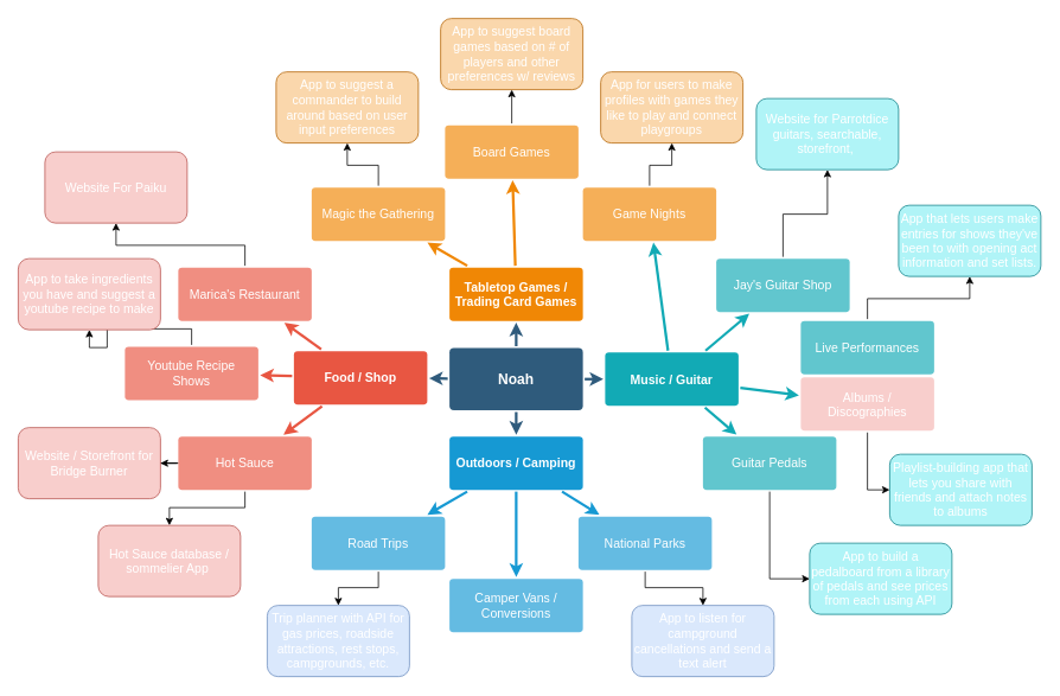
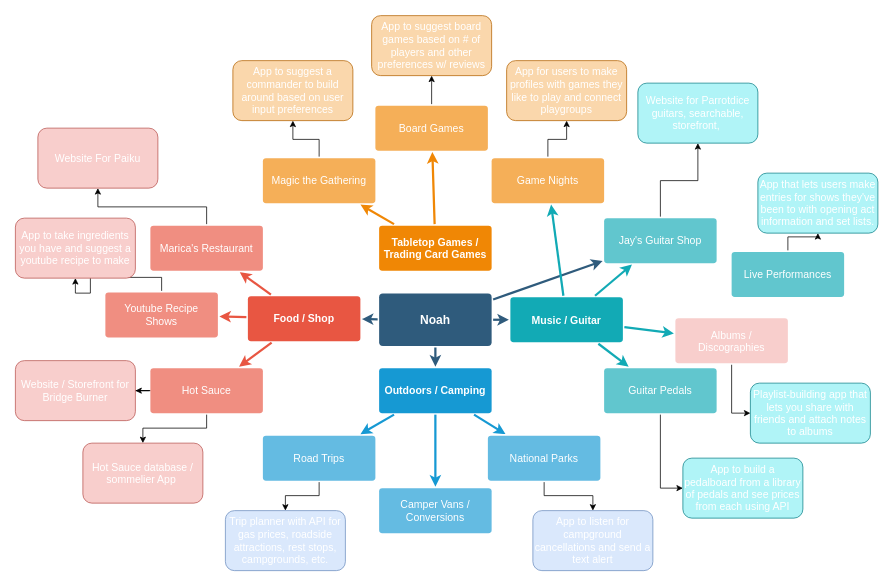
  <mxCell id="0" />
  <mxCell id="1" parent="0" />
- <mxCell id="2" value="" style="edgeStyle=none;rounded=0;jumpStyle=none;html=1;shadow=0;labelBackgroundColor=none;startArrow=none;startFill=0;endArrow=classic;endFill=1;jettySize=auto;orthogonalLoop=1;strokeColor=#2F5B7C;strokeWidth=3;fontFamily=Helvetica;fontSize=16;fontColor=#23445D;spacing=5;" parent="1" source="6" target="27" edge="1"><mxGeometry relative="1" as="geometry" /></mxCell>
+ <mxCell id="2" value="" style="edgeStyle=none;rounded=0;jumpStyle=none;html=1;shadow=0;labelBackgroundColor=none;startArrow=none;startFill=0;endArrow=classic;endFill=1;jettySize=auto;orthogonalLoop=1;strokeColor=#2F5B7C;strokeWidth=3;fontFamily=Helvetica;fontSize=16;fontColor=#23445D;spacing=5;" parent="1" source="6" target="47" edge="1"><mxGeometry relative="1" as="geometry" /></mxCell>
  <mxCell id="3" value="" style="edgeStyle=none;rounded=0;jumpStyle=none;html=1;shadow=0;labelBackgroundColor=none;startArrow=none;startFill=0;endArrow=classic;endFill=1;jettySize=auto;orthogonalLoop=1;strokeColor=#2F5B7C;strokeWidth=3;fontFamily=Helvetica;fontSize=16;fontColor=#23445D;spacing=5;" parent="1" source="6" target="36" edge="1"><mxGeometry relative="1" as="geometry" /></mxCell>
  <mxCell id="4" value="" style="edgeStyle=none;rounded=0;jumpStyle=none;html=1;shadow=0;labelBackgroundColor=none;startArrow=none;startFill=0;endArrow=classic;endFill=1;jettySize=auto;orthogonalLoop=1;strokeColor=#2F5B7C;strokeWidth=3;fontFamily=Helvetica;fontSize=16;fontColor=#23445D;spacing=5;" parent="1" source="6" target="21" edge="1"><mxGeometry relative="1" as="geometry" /></mxCell>
  <mxCell id="5" value="" style="edgeStyle=none;rounded=0;jumpStyle=none;html=1;shadow=0;labelBackgroundColor=none;startArrow=none;startFill=0;endArrow=classic;endFill=1;jettySize=auto;orthogonalLoop=1;strokeColor=#2F5B7C;strokeWidth=3;fontFamily=Helvetica;fontSize=16;fontColor=#23445D;spacing=5;" parent="1" source="6" target="10" edge="1"><mxGeometry relative="1" as="geometry" /></mxCell>
  <mxCell id="6" value="Noah" style="rounded=1;whiteSpace=wrap;html=1;shadow=0;labelBackgroundColor=none;strokeColor=none;strokeWidth=3;fillColor=#2F5B7C;fontFamily=Helvetica;fontSize=16;fontColor=#FFFFFF;align=center;fontStyle=1;spacing=5;arcSize=7;perimeterSpacing=2;" parent="1" vertex="1"><mxGeometry x="505" y="390.5" width="150" height="70" as="geometry" /></mxCell>
  <mxCell id="7" value="" style="edgeStyle=none;rounded=1;jumpStyle=none;html=1;shadow=0;labelBackgroundColor=none;startArrow=none;startFill=0;jettySize=auto;orthogonalLoop=1;strokeColor=#E85642;strokeWidth=3;fontFamily=Helvetica;fontSize=14;fontColor=#FFFFFF;spacing=5;fontStyle=1;fillColor=#b0e3e6;" parent="1" source="10" target="17" edge="1"><mxGeometry relative="1" as="geometry" /></mxCell>
  <mxCell id="8" value="" style="edgeStyle=none;rounded=1;jumpStyle=none;html=1;shadow=0;labelBackgroundColor=none;startArrow=none;startFill=0;jettySize=auto;orthogonalLoop=1;strokeColor=#E85642;strokeWidth=3;fontFamily=Helvetica;fontSize=14;fontColor=#FFFFFF;spacing=5;fontStyle=1;fillColor=#b0e3e6;" parent="1" source="10" target="15" edge="1"><mxGeometry relative="1" as="geometry" /></mxCell>
  <mxCell id="9" value="" style="edgeStyle=none;rounded=1;jumpStyle=none;html=1;shadow=0;labelBackgroundColor=none;startArrow=none;startFill=0;jettySize=auto;orthogonalLoop=1;strokeColor=#E85642;strokeWidth=3;fontFamily=Helvetica;fontSize=14;fontColor=#FFFFFF;spacing=5;fontStyle=1;fillColor=#b0e3e6;" parent="1" source="10" target="13" edge="1"><mxGeometry relative="1" as="geometry" /></mxCell>
  <mxCell id="10" value="Food / Shop" style="rounded=1;whiteSpace=wrap;html=1;shadow=0;labelBackgroundColor=none;strokeColor=none;strokeWidth=3;fillColor=#e85642;fontFamily=Helvetica;fontSize=14;fontColor=#FFFFFF;align=center;spacing=5;fontStyle=1;arcSize=7;perimeterSpacing=2;" parent="1" vertex="1"><mxGeometry x="330" y="394" width="150" height="60" as="geometry" /></mxCell>
  <mxCell id="11" style="edgeStyle=orthogonalEdgeStyle;rounded=0;orthogonalLoop=1;jettySize=auto;html=1;" edge="1" parent="1" source="13" target="49"><mxGeometry relative="1" as="geometry" /></mxCell>
  <mxCell id="12" style="edgeStyle=orthogonalEdgeStyle;rounded=0;orthogonalLoop=1;jettySize=auto;html=1;entryX=1;entryY=0.5;entryDx=0;entryDy=0;" edge="1" parent="1" source="13" target="50"><mxGeometry relative="1" as="geometry" /></mxCell>
  <mxCell id="13" value="Hot Sauce" style="rounded=1;whiteSpace=wrap;html=1;shadow=0;labelBackgroundColor=none;strokeColor=none;strokeWidth=3;fillColor=#f08e81;fontFamily=Helvetica;fontSize=14;fontColor=#FFFFFF;align=center;spacing=5;fontStyle=0;arcSize=7;perimeterSpacing=2;" parent="1" vertex="1"><mxGeometry x="200" y="490" width="150" height="60" as="geometry" /></mxCell>
  <mxCell id="14" style="edgeStyle=orthogonalEdgeStyle;rounded=0;orthogonalLoop=1;jettySize=auto;html=1;" edge="1" parent="1" source="15" target="61"><mxGeometry relative="1" as="geometry" /></mxCell>
  <mxCell id="15" value="Youtube Recipe Shows" style="rounded=1;whiteSpace=wrap;html=1;shadow=0;labelBackgroundColor=none;strokeColor=none;strokeWidth=3;fillColor=#f08e81;fontFamily=Helvetica;fontSize=14;fontColor=#FFFFFF;align=center;spacing=5;fontStyle=0;arcSize=7;perimeterSpacing=2;" parent="1" vertex="1"><mxGeometry x="140" y="389" width="150" height="60" as="geometry" /></mxCell>
  <mxCell id="16" style="edgeStyle=orthogonalEdgeStyle;rounded=0;orthogonalLoop=1;jettySize=auto;html=1;" edge="1" parent="1" source="17" target="51"><mxGeometry relative="1" as="geometry" /></mxCell>
  <mxCell id="17" value="Marica's Restaurant" style="rounded=1;whiteSpace=wrap;html=1;shadow=0;labelBackgroundColor=none;strokeColor=none;strokeWidth=3;fillColor=#f08e81;fontFamily=Helvetica;fontSize=14;fontColor=#FFFFFF;align=center;spacing=5;fontStyle=0;arcSize=7;perimeterSpacing=2;" parent="1" vertex="1"><mxGeometry x="200" y="300" width="150" height="60" as="geometry" /></mxCell>
  <mxCell id="18" value="" style="edgeStyle=none;rounded=0;jumpStyle=none;html=1;shadow=0;labelBackgroundColor=none;startArrow=none;startFill=0;endArrow=classic;endFill=1;jettySize=auto;orthogonalLoop=1;strokeColor=#1699D3;strokeWidth=3;fontFamily=Helvetica;fontSize=14;fontColor=#FFFFFF;spacing=5;" parent="1" source="21" target="26" edge="1"><mxGeometry relative="1" as="geometry" /></mxCell>
  <mxCell id="19" value="" style="edgeStyle=none;rounded=0;jumpStyle=none;html=1;shadow=0;labelBackgroundColor=none;startArrow=none;startFill=0;endArrow=classic;endFill=1;jettySize=auto;orthogonalLoop=1;strokeColor=#1699D3;strokeWidth=3;fontFamily=Helvetica;fontSize=14;fontColor=#FFFFFF;spacing=5;" parent="1" source="21" target="24" edge="1"><mxGeometry relative="1" as="geometry" /></mxCell>
  <mxCell id="20" value="" style="edgeStyle=none;rounded=0;jumpStyle=none;html=1;shadow=0;labelBackgroundColor=none;startArrow=none;startFill=0;endArrow=classic;endFill=1;jettySize=auto;orthogonalLoop=1;strokeColor=#1699D3;strokeWidth=3;fontFamily=Helvetica;fontSize=14;fontColor=#FFFFFF;spacing=5;" parent="1" source="21" target="23" edge="1"><mxGeometry relative="1" as="geometry" /></mxCell>
  <mxCell id="21" value="Outdoors / Camping" style="rounded=1;whiteSpace=wrap;html=1;shadow=0;labelBackgroundColor=none;strokeColor=none;strokeWidth=3;fillColor=#1699d3;fontFamily=Helvetica;fontSize=14;fontColor=#FFFFFF;align=center;spacing=5;fontStyle=1;arcSize=7;perimeterSpacing=2;" parent="1" vertex="1"><mxGeometry x="505" y="490" width="150" height="60" as="geometry" /></mxCell>
  <mxCell id="22" style="edgeStyle=orthogonalEdgeStyle;rounded=0;orthogonalLoop=1;jettySize=auto;html=1;entryX=0.5;entryY=0;entryDx=0;entryDy=0;" edge="1" parent="1" source="23" target="53"><mxGeometry relative="1" as="geometry" /></mxCell>
  <mxCell id="23" value="National Parks" style="rounded=1;whiteSpace=wrap;html=1;shadow=0;labelBackgroundColor=none;strokeColor=none;strokeWidth=3;fillColor=#64bbe2;fontFamily=Helvetica;fontSize=14;fontColor=#FFFFFF;align=center;spacing=5;arcSize=7;perimeterSpacing=2;" parent="1" vertex="1"><mxGeometry x="650" y="580" width="150" height="60" as="geometry" /></mxCell>
  <mxCell id="24" value="Camper Vans / Conversions" style="rounded=1;whiteSpace=wrap;html=1;shadow=0;labelBackgroundColor=none;strokeColor=none;strokeWidth=3;fillColor=#64bbe2;fontFamily=Helvetica;fontSize=14;fontColor=#FFFFFF;align=center;spacing=5;arcSize=7;perimeterSpacing=2;" parent="1" vertex="1"><mxGeometry x="505" y="650" width="150" height="60" as="geometry" /></mxCell>
  <mxCell id="25" style="edgeStyle=orthogonalEdgeStyle;rounded=0;orthogonalLoop=1;jettySize=auto;html=1;entryX=0.5;entryY=0;entryDx=0;entryDy=0;" edge="1" parent="1" source="26" target="52"><mxGeometry relative="1" as="geometry" /></mxCell>
  <mxCell id="26" value="Road Trips" style="rounded=1;whiteSpace=wrap;html=1;shadow=0;labelBackgroundColor=none;strokeColor=none;strokeWidth=3;fillColor=#64bbe2;fontFamily=Helvetica;fontSize=14;fontColor=#FFFFFF;align=center;spacing=5;arcSize=7;perimeterSpacing=2;" parent="1" vertex="1"><mxGeometry x="350" y="580" width="150" height="60" as="geometry" /></mxCell>
  <mxCell id="27" value="Tabletop Games / Trading Card Games" style="rounded=1;whiteSpace=wrap;html=1;shadow=0;labelBackgroundColor=none;strokeColor=none;strokeWidth=3;fillColor=#F08705;fontFamily=Helvetica;fontSize=14;fontColor=#FFFFFF;align=center;spacing=5;fontStyle=1;arcSize=7;perimeterSpacing=2;" parent="1" vertex="1"><mxGeometry x="505" y="300" width="150" height="60" as="geometry" /></mxCell>
  <mxCell id="28" value="" style="edgeStyle=orthogonalEdgeStyle;rounded=0;orthogonalLoop=1;jettySize=auto;html=1;" edge="1" parent="1" source="29" target="58"><mxGeometry relative="1" as="geometry" /></mxCell>
  <mxCell id="29" value="Game Nights" style="rounded=1;whiteSpace=wrap;html=1;shadow=0;labelBackgroundColor=none;strokeColor=none;strokeWidth=3;fillColor=#f5af58;fontFamily=Helvetica;fontSize=14;fontColor=#FFFFFF;align=center;spacing=5;arcSize=7;perimeterSpacing=2;" parent="1" vertex="1"><mxGeometry x="655" y="210" width="150" height="60" as="geometry" /></mxCell>
  <mxCell id="30" value="" style="edgeStyle=orthogonalEdgeStyle;rounded=0;orthogonalLoop=1;jettySize=auto;html=1;" edge="1" parent="1" source="31" target="59"><mxGeometry relative="1" as="geometry" /></mxCell>
  <mxCell id="31" value="Board Games" style="rounded=1;whiteSpace=wrap;html=1;shadow=0;labelBackgroundColor=none;strokeColor=none;strokeWidth=3;fillColor=#f5af58;fontFamily=Helvetica;fontSize=14;fontColor=#FFFFFF;align=center;spacing=5;arcSize=7;perimeterSpacing=2;" parent="1" vertex="1"><mxGeometry x="500" y="140" width="150" height="60" as="geometry" /></mxCell>
  <mxCell id="32" value="" style="edgeStyle=none;rounded=0;jumpStyle=none;html=1;shadow=0;labelBackgroundColor=none;startArrow=none;startFill=0;endArrow=classic;endFill=1;jettySize=auto;orthogonalLoop=1;strokeColor=#F08705;strokeWidth=3;fontFamily=Helvetica;fontSize=14;fontColor=#FFFFFF;spacing=5;" parent="1" source="27" target="31" edge="1"><mxGeometry relative="1" as="geometry" /></mxCell>
  <mxCell id="33" value="" style="edgeStyle=orthogonalEdgeStyle;rounded=0;orthogonalLoop=1;jettySize=auto;html=1;" edge="1" parent="1" source="34" target="60"><mxGeometry relative="1" as="geometry" /></mxCell>
  <mxCell id="34" value="Magic the Gathering" style="rounded=1;whiteSpace=wrap;html=1;shadow=0;labelBackgroundColor=none;strokeColor=none;strokeWidth=3;fillColor=#f5af58;fontFamily=Helvetica;fontSize=14;fontColor=#FFFFFF;align=center;spacing=5;arcSize=7;perimeterSpacing=2;" parent="1" vertex="1"><mxGeometry x="350" y="210" width="150" height="60" as="geometry" /></mxCell>
  <mxCell id="35" value="" style="edgeStyle=none;rounded=0;jumpStyle=none;html=1;shadow=0;labelBackgroundColor=none;startArrow=none;startFill=0;endArrow=classic;endFill=1;jettySize=auto;orthogonalLoop=1;strokeColor=#F08705;strokeWidth=3;fontFamily=Helvetica;fontSize=14;fontColor=#FFFFFF;spacing=5;" parent="1" source="27" target="34" edge="1"><mxGeometry relative="1" as="geometry" /></mxCell>
  <mxCell id="36" value="Music / Guitar" style="rounded=1;whiteSpace=wrap;html=1;shadow=0;labelBackgroundColor=none;strokeColor=none;strokeWidth=3;fillColor=#12aab5;fontFamily=Helvetica;fontSize=14;fontColor=#FFFFFF;align=center;spacing=5;fontStyle=1;arcSize=7;perimeterSpacing=2;" parent="1" vertex="1"><mxGeometry x="680" y="395.5" width="150" height="60" as="geometry" /></mxCell>
  <mxCell id="37" style="edgeStyle=orthogonalEdgeStyle;rounded=0;orthogonalLoop=1;jettySize=auto;html=1;entryX=0;entryY=0.5;entryDx=0;entryDy=0;" edge="1" parent="1" source="38" target="54"><mxGeometry relative="1" as="geometry" /></mxCell>
- <mxCell id="38" value="Guitar Pedals" style="rounded=1;whiteSpace=wrap;html=1;shadow=0;labelBackgroundColor=none;strokeColor=none;strokeWidth=3;fillColor=#61c6ce;fontFamily=Helvetica;fontSize=14;fontColor=#FFFFFF;align=center;spacing=5;fontStyle=0;arcSize=7;perimeterSpacing=2;" parent="1" vertex="1"><mxGeometry x="790" y="490" width="150" height="60" as="geometry" /></mxCell>
+ <mxCell id="38" value="Guitar Pedals" style="rounded=1;whiteSpace=wrap;html=1;shadow=0;labelBackgroundColor=none;strokeColor=none;strokeWidth=3;fillColor=#61c6ce;fontFamily=Helvetica;fontSize=14;fontColor=#FFFFFF;align=center;spacing=5;fontStyle=0;arcSize=7;perimeterSpacing=2;" parent="1" vertex="1"><mxGeometry x="805" y="490" width="150" height="60" as="geometry" /></mxCell>
  <mxCell id="39" value="" style="edgeStyle=none;rounded=1;jumpStyle=none;html=1;shadow=0;labelBackgroundColor=none;startArrow=none;startFill=0;jettySize=auto;orthogonalLoop=1;strokeColor=#12AAB5;strokeWidth=3;fontFamily=Helvetica;fontSize=14;fontColor=#FFFFFF;spacing=5;fontStyle=1;fillColor=#b0e3e6;" parent="1" source="36" target="38" edge="1"><mxGeometry relative="1" as="geometry" /></mxCell>
  <mxCell id="40" style="edgeStyle=orthogonalEdgeStyle;rounded=0;orthogonalLoop=1;jettySize=auto;html=1;entryX=0;entryY=0.5;entryDx=0;entryDy=0;" edge="1" parent="1" source="41" target="55"><mxGeometry relative="1" as="geometry" /></mxCell>
  <mxCell id="41" value="Albums / Discographies" style="rounded=1;whiteSpace=wrap;html=1;shadow=0;labelBackgroundColor=none;strokeColor=none;strokeWidth=3;fillColor=#f8cecc;fontFamily=Helvetica;fontSize=14;fontColor=#FFFFFF;align=center;spacing=5;fontStyle=0;arcSize=7;perimeterSpacing=2;" parent="1" vertex="1"><mxGeometry x="900" y="423.5" width="150" height="60" as="geometry" /></mxCell>
  <mxCell id="42" value="" style="edgeStyle=none;rounded=1;jumpStyle=none;html=1;shadow=0;labelBackgroundColor=none;startArrow=none;startFill=0;jettySize=auto;orthogonalLoop=1;strokeColor=#12AAB5;strokeWidth=3;fontFamily=Helvetica;fontSize=14;fontColor=#FFFFFF;spacing=5;fontStyle=1;fillColor=#b0e3e6;" parent="1" source="36" target="41" edge="1"><mxGeometry relative="1" as="geometry" /></mxCell>
  <mxCell id="43" value="" style="edgeStyle=orthogonalEdgeStyle;rounded=0;orthogonalLoop=1;jettySize=auto;html=1;" edge="1" parent="1" source="44" target="56"><mxGeometry relative="1" as="geometry" /></mxCell>
- <mxCell id="44" value="Live Performances" style="rounded=1;whiteSpace=wrap;html=1;shadow=0;labelBackgroundColor=none;strokeColor=none;strokeWidth=3;fillColor=#61c6ce;fontFamily=Helvetica;fontSize=14;fontColor=#FFFFFF;align=center;spacing=5;fontStyle=0;arcSize=7;perimeterSpacing=2;" parent="1" vertex="1"><mxGeometry x="900" y="360" width="150" height="60" as="geometry" /></mxCell>
+ <mxCell id="44" value="Live Performances" style="rounded=1;whiteSpace=wrap;html=1;shadow=0;labelBackgroundColor=none;strokeColor=none;strokeWidth=3;fillColor=#61c6ce;fontFamily=Helvetica;fontSize=14;fontColor=#FFFFFF;align=center;spacing=5;fontStyle=0;arcSize=7;perimeterSpacing=2;" parent="1" vertex="1"><mxGeometry x="975" y="335" width="150" height="60" as="geometry" /></mxCell>
  <mxCell id="45" value="" style="edgeStyle=none;rounded=1;jumpStyle=none;html=1;shadow=0;labelBackgroundColor=none;startArrow=none;startFill=0;jettySize=auto;orthogonalLoop=1;strokeColor=#12AAB5;strokeWidth=3;fontFamily=Helvetica;fontSize=14;fontColor=#FFFFFF;spacing=5;fontStyle=1;fillColor=#b0e3e6;" parent="1" source="36" target="29" edge="1"><mxGeometry relative="1" as="geometry" /></mxCell>
  <mxCell id="46" value="" style="edgeStyle=orthogonalEdgeStyle;rounded=0;orthogonalLoop=1;jettySize=auto;html=1;" edge="1" parent="1" source="47" target="57"><mxGeometry relative="1" as="geometry" /></mxCell>
  <mxCell id="47" value="Jay's Guitar Shop" style="rounded=1;whiteSpace=wrap;html=1;shadow=0;labelBackgroundColor=none;strokeColor=none;strokeWidth=3;fillColor=#61c6ce;fontFamily=Helvetica;fontSize=14;fontColor=#FFFFFF;align=center;spacing=5;fontStyle=0;arcSize=7;perimeterSpacing=2;" parent="1" vertex="1"><mxGeometry x="805" y="290" width="150" height="60" as="geometry" /></mxCell>
  <mxCell id="48" value="" style="edgeStyle=none;rounded=1;jumpStyle=none;html=1;shadow=0;labelBackgroundColor=none;startArrow=none;startFill=0;jettySize=auto;orthogonalLoop=1;strokeColor=#12AAB5;strokeWidth=3;fontFamily=Helvetica;fontSize=14;fontColor=#FFFFFF;spacing=5;fontStyle=1;fillColor=#b0e3e6;" parent="1" source="36" target="47" edge="1"><mxGeometry relative="1" as="geometry" /></mxCell>
  <mxCell id="49" value="Hot Sauce database / sommelier App&amp;nbsp;" style="rounded=1;whiteSpace=wrap;html=1;fillColor=#f8cecc;strokeColor=#b85450;fontSize=14;fontColor=#ffffff;" vertex="1" parent="1"><mxGeometry x="110" y="590" width="160" height="80" as="geometry" /></mxCell>
  <mxCell id="50" value="Website / Storefront for Bridge Burner" style="rounded=1;whiteSpace=wrap;html=1;fillColor=#f8cecc;strokeColor=#b85450;fontSize=14;fontColor=#ffffff;" vertex="1" parent="1"><mxGeometry x="20" y="480" width="160" height="80" as="geometry" /></mxCell>
  <mxCell id="51" value="Website For Paiku" style="rounded=1;whiteSpace=wrap;html=1;fillColor=#f8cecc;strokeColor=#b85450;fontSize=14;fontColor=#ffffff;" vertex="1" parent="1"><mxGeometry x="50" y="170" width="160" height="80" as="geometry" /></mxCell>
  <mxCell id="52" value="&lt;font color=&quot;#ffffff&quot;&gt;Trip planner with API for gas prices, roadside attractions, rest stops, campgrounds, etc.&lt;/font&gt;" style="rounded=1;whiteSpace=wrap;html=1;fillColor=#dae8fc;strokeColor=#6c8ebf;fontSize=14;" vertex="1" parent="1"><mxGeometry x="300" y="680" width="160" height="80" as="geometry" /></mxCell>
  <mxCell id="53" value="&lt;font color=&quot;#ffffff&quot;&gt;App to listen for campground cancellations and send a text alert&lt;/font&gt;" style="rounded=1;whiteSpace=wrap;html=1;fillColor=#dae8fc;strokeColor=#6c8ebf;fontSize=14;" vertex="1" parent="1"><mxGeometry x="710" y="680" width="160" height="80" as="geometry" /></mxCell>
  <mxCell id="54" value="&lt;font color=&quot;#ffffff&quot;&gt;App to build a pedalboard from a library of pedals and see prices from each using API&lt;/font&gt;" style="rounded=1;whiteSpace=wrap;html=1;fillColor=#b0f4f7;strokeColor=#0e8088;fontSize=14;" vertex="1" parent="1"><mxGeometry x="910" y="610" width="160" height="80" as="geometry" /></mxCell>
  <mxCell id="55" value="&lt;font color=&quot;#ffffff&quot;&gt;Playlist-building app that lets you share with friends and attach notes to albums&lt;/font&gt;" style="rounded=1;whiteSpace=wrap;html=1;fillColor=#b0f4f7;strokeColor=#0e8088;fontSize=14;" vertex="1" parent="1"><mxGeometry x="1000" y="510" width="160" height="80" as="geometry" /></mxCell>
  <mxCell id="56" value="&lt;font color=&quot;#ffffff&quot;&gt;App that lets users make entries for shows they've been to with opening act information and set lists.&lt;/font&gt;" style="rounded=1;whiteSpace=wrap;html=1;fillColor=#b0f4f7;strokeColor=#0e8088;fontSize=14;" vertex="1" parent="1"><mxGeometry x="1010" y="230" width="160" height="80" as="geometry" /></mxCell>
  <mxCell id="57" value="&lt;font color=&quot;#ffffff&quot;&gt;Website for Parrotdice guitars, searchable, storefront,&amp;nbsp;&lt;/font&gt;" style="rounded=1;whiteSpace=wrap;html=1;fillColor=#b0f4f7;strokeColor=#0e8088;fontSize=14;" vertex="1" parent="1"><mxGeometry x="850" y="110" width="160" height="80" as="geometry" /></mxCell>
  <mxCell id="58" value="&lt;font color=&quot;#ffffff&quot;&gt;App for users to make profiles with games they like to play and connect playgroups&lt;/font&gt;" style="rounded=1;whiteSpace=wrap;html=1;fillColor=#fad7ac;strokeColor=#b46504;fontSize=14;" vertex="1" parent="1"><mxGeometry x="675" y="80" width="160" height="80" as="geometry" /></mxCell>
  <mxCell id="59" value="&lt;font color=&quot;#ffffff&quot;&gt;App to suggest board games based on # of players and other preferences w/ reviews&lt;/font&gt;" style="rounded=1;whiteSpace=wrap;html=1;fillColor=#fad7ac;strokeColor=#b46504;fontSize=14;" vertex="1" parent="1"><mxGeometry x="495" y="20" width="160" height="80" as="geometry" /></mxCell>
  <mxCell id="60" value="&lt;font color=&quot;#ffffff&quot;&gt;App to suggest a commander to build around based on user input preferences&lt;/font&gt;" style="rounded=1;whiteSpace=wrap;html=1;fillColor=#fad7ac;strokeColor=#b46504;fontSize=14;" vertex="1" parent="1"><mxGeometry x="310" y="80" width="160" height="80" as="geometry" /></mxCell>
  <mxCell id="61" value="App to take ingredients you have and suggest a youtube recipe to make" style="rounded=1;whiteSpace=wrap;html=1;fillColor=#f8cecc;strokeColor=#b85450;fontSize=14;fontColor=#ffffff;" vertex="1" parent="1"><mxGeometry x="20" y="290" width="160" height="80" as="geometry" /></mxCell>
